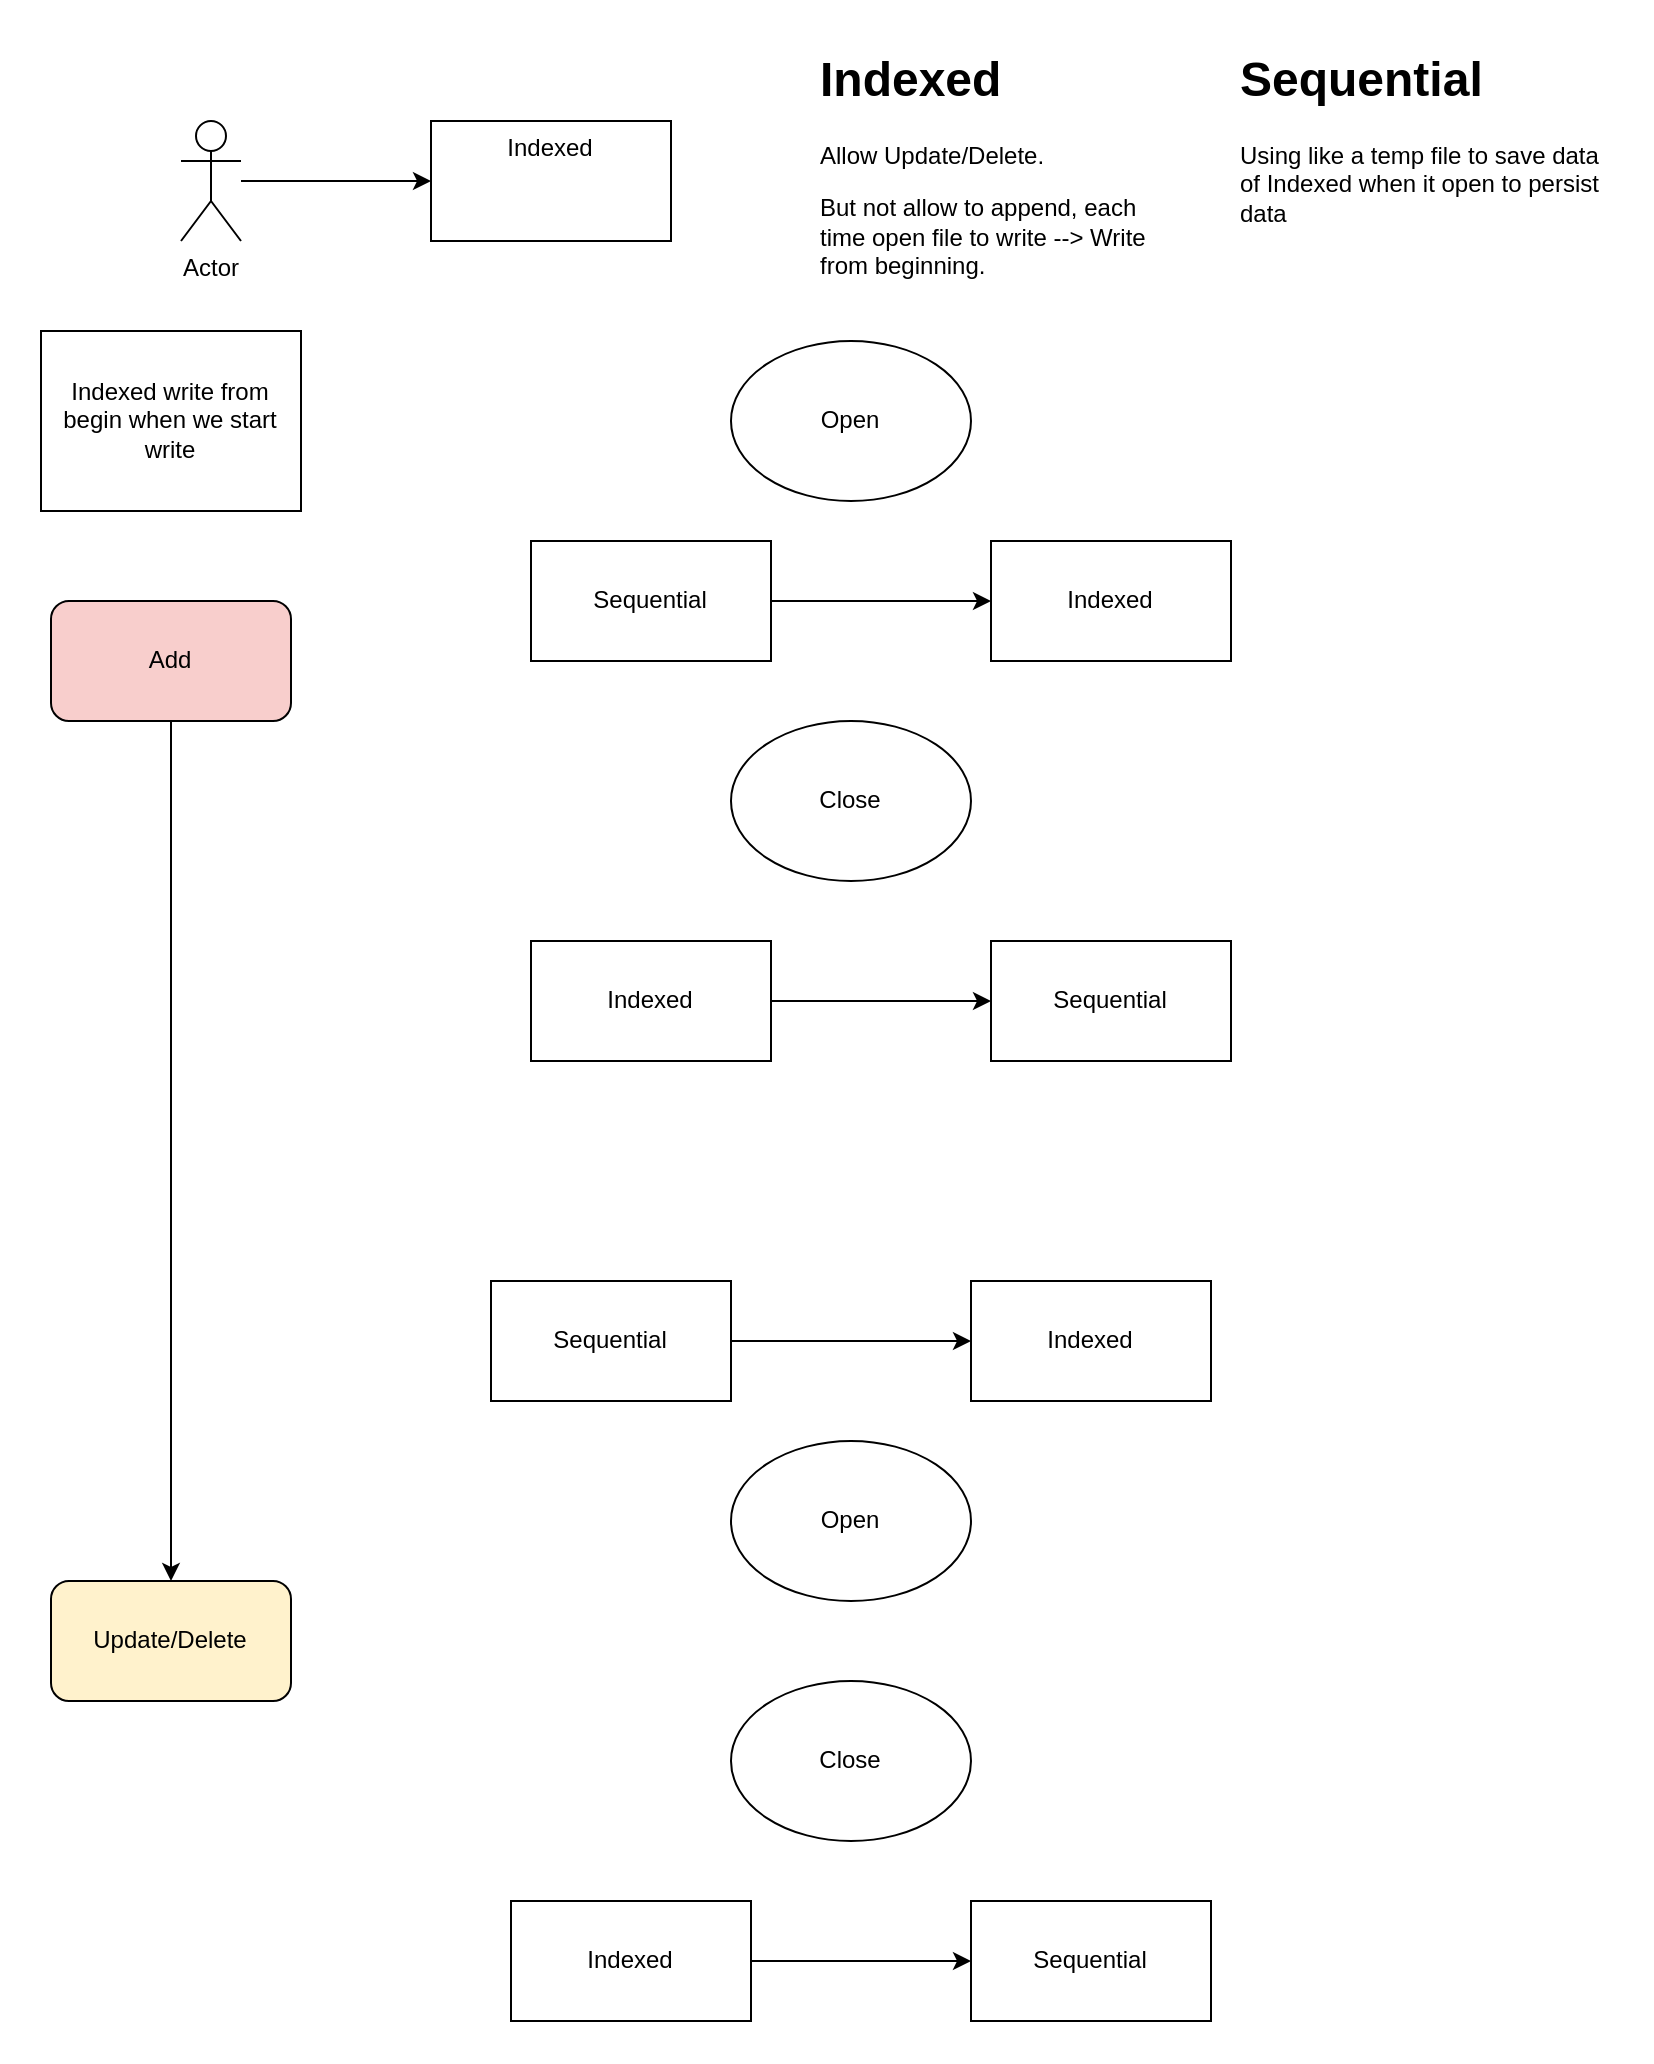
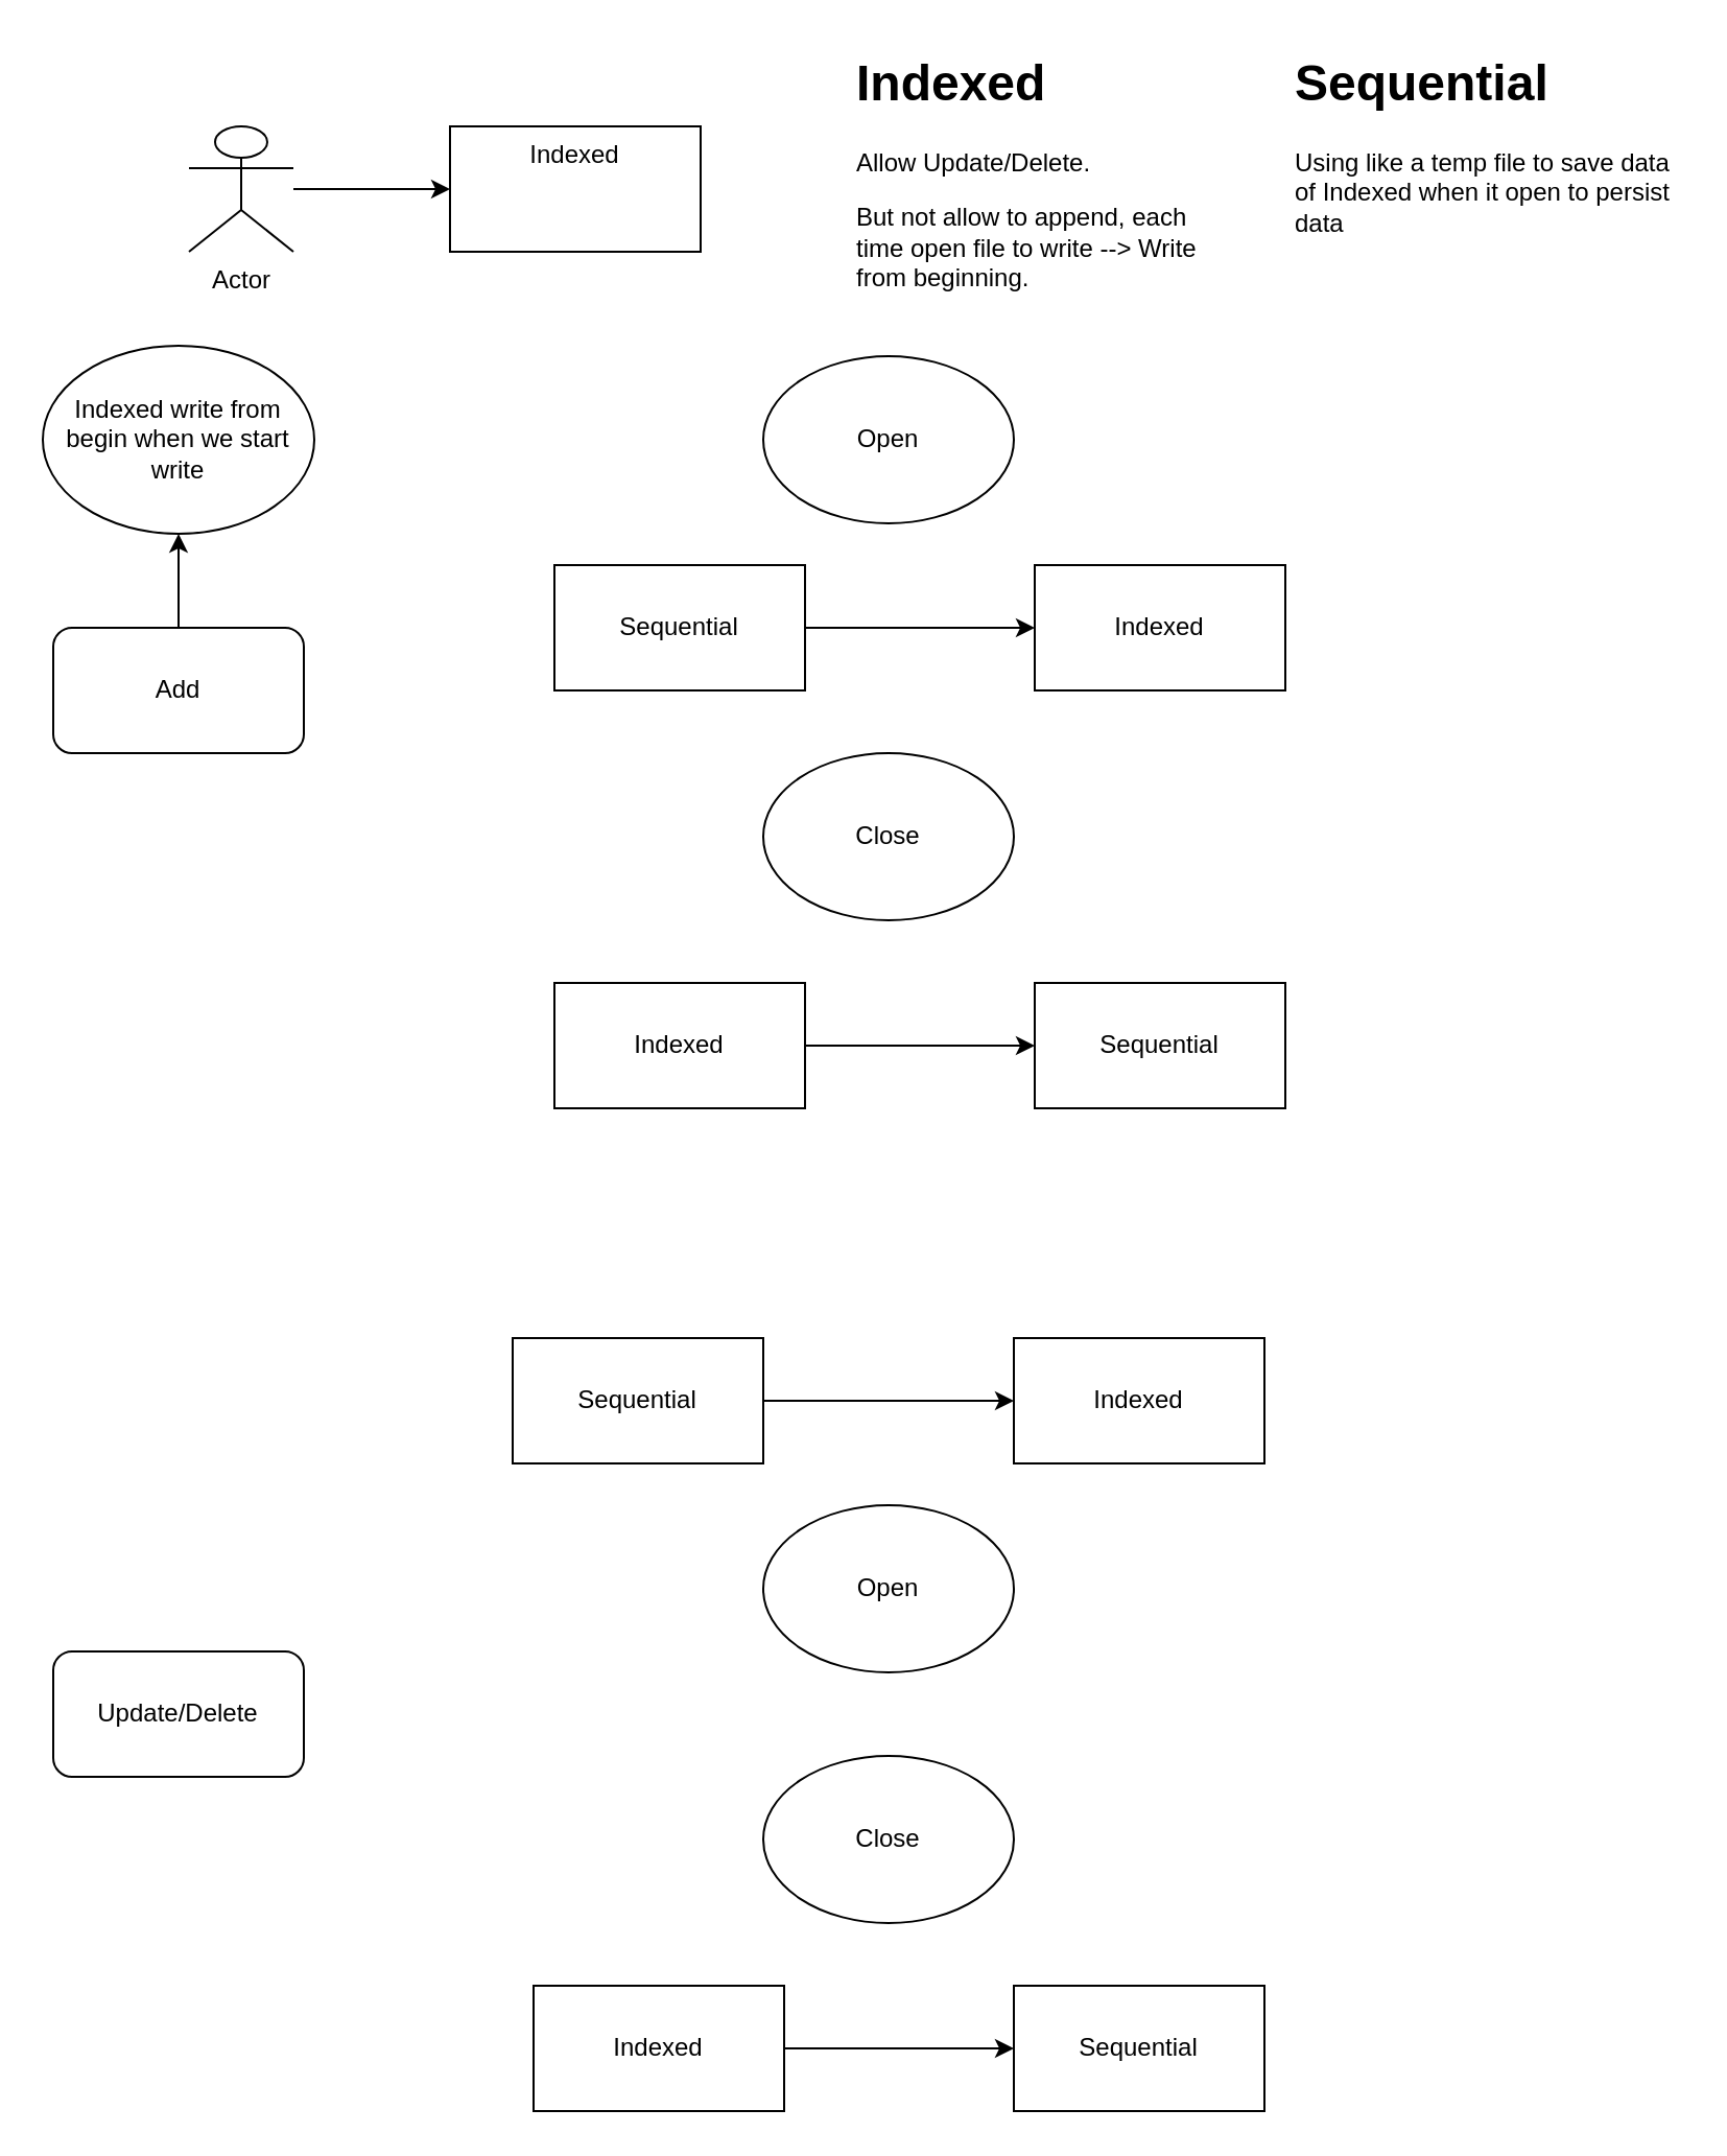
  <mxCell id="0" />
  <mxCell id="1" parent="0" />
  <mxCell id="2" value="Open" style="ellipse;whiteSpace=wrap;html=1;" parent="1" vertex="1"><mxGeometry x="365" y="170" width="120" height="80" as="geometry" /></mxCell>
  <mxCell id="3" value="Close" style="ellipse;whiteSpace=wrap;html=1;" parent="1" vertex="1"><mxGeometry x="365" y="360" width="120" height="80" as="geometry" /></mxCell>
  <mxCell id="4" style="edgeStyle=orthogonalEdgeStyle;rounded=0;orthogonalLoop=1;jettySize=auto;html=1;" parent="1" source="5" target="11" edge="1"><mxGeometry relative="1" as="geometry" /></mxCell>
  <mxCell id="5" value="Sequential" style="rounded=0;whiteSpace=wrap;html=1;" parent="1" vertex="1"><mxGeometry x="265" y="270" width="120" height="60" as="geometry" /></mxCell>
  <mxCell id="6" value="" style="edgeStyle=orthogonalEdgeStyle;rounded=0;orthogonalLoop=1;jettySize=auto;html=1;" parent="1" source="7" target="10" edge="1"><mxGeometry relative="1" as="geometry" /></mxCell>
- <mxCell id="7" value="Actor" style="shape=umlActor;verticalLabelPosition=bottom;verticalAlign=top;html=1;outlineConnect=0;" parent="1" vertex="1"><mxGeometry x="90" y="60" width="30" height="60" as="geometry" /></mxCell>
- <mxCell id="8" value="" style="edgeStyle=none;html=1;" edge="1" parent="1" source="9" target="19"><mxGeometry relative="1" as="geometry" /></mxCell>
- <mxCell id="9" value="Add" style="rounded=1;whiteSpace=wrap;html=1;fillColor=#f8cecc;" parent="1" vertex="1"><mxGeometry x="25" y="300" width="120" height="60" as="geometry" /></mxCell>
+ <mxCell id="7" value="Actor" style="shape=umlActor;verticalLabelPosition=bottom;verticalAlign=top;html=1;outlineConnect=0;" parent="1" vertex="1"><mxGeometry x="90" y="60" width="50" height="60" as="geometry" /></mxCell>
+ <mxCell id="8" value="" style="edgeStyle=none;html=1;" edge="1" parent="1" source="9" target="26"><mxGeometry relative="1" as="geometry" /></mxCell>
+ <mxCell id="9" value="Add" style="rounded=1;whiteSpace=wrap;html=1;" parent="1" vertex="1"><mxGeometry x="25" y="300" width="120" height="60" as="geometry" /></mxCell>
  <mxCell id="10" value="&lt;span style=&quot;&quot;&gt;Indexed&lt;/span&gt;" style="whiteSpace=wrap;html=1;verticalAlign=top;" parent="1" vertex="1"><mxGeometry x="215" y="60" width="120" height="60" as="geometry" /></mxCell>
  <mxCell id="11" value="&lt;span style=&quot;&quot;&gt;Indexed&lt;/span&gt;" style="rounded=0;whiteSpace=wrap;html=1;" parent="1" vertex="1"><mxGeometry x="495" y="270" width="120" height="60" as="geometry" /></mxCell>
  <mxCell id="12" style="edgeStyle=orthogonalEdgeStyle;rounded=0;orthogonalLoop=1;jettySize=auto;html=1;entryX=0;entryY=0.5;entryDx=0;entryDy=0;" parent="1" source="13" target="14" edge="1"><mxGeometry relative="1" as="geometry" /></mxCell>
  <mxCell id="13" value="&lt;span style=&quot;&quot;&gt;Indexed&lt;/span&gt;" style="rounded=0;whiteSpace=wrap;html=1;" parent="1" vertex="1"><mxGeometry x="265" y="470" width="120" height="60" as="geometry" /></mxCell>
  <mxCell id="14" value="Sequential" style="rounded=0;whiteSpace=wrap;html=1;" parent="1" vertex="1"><mxGeometry x="495" y="470" width="120" height="60" as="geometry" /></mxCell>
  <mxCell id="15" value="Open" style="ellipse;whiteSpace=wrap;html=1;" parent="1" vertex="1"><mxGeometry x="365" y="720" width="120" height="80" as="geometry" /></mxCell>
  <mxCell id="16" value="Close" style="ellipse;whiteSpace=wrap;html=1;" parent="1" vertex="1"><mxGeometry x="365" y="840" width="120" height="80" as="geometry" /></mxCell>
  <mxCell id="17" style="edgeStyle=orthogonalEdgeStyle;rounded=0;orthogonalLoop=1;jettySize=auto;html=1;" parent="1" source="18" target="20" edge="1"><mxGeometry relative="1" as="geometry" /></mxCell>
  <mxCell id="18" value="Sequential" style="rounded=0;whiteSpace=wrap;html=1;" parent="1" vertex="1"><mxGeometry x="245" y="640" width="120" height="60" as="geometry" /></mxCell>
- <mxCell id="19" value="Update/Delete" style="rounded=1;whiteSpace=wrap;html=1;fillColor=#fff2cc;" parent="1" vertex="1"><mxGeometry x="25" y="790" width="120" height="60" as="geometry" /></mxCell>
+ <mxCell id="19" value="Update/Delete" style="rounded=1;whiteSpace=wrap;html=1;" parent="1" vertex="1"><mxGeometry x="25" y="790" width="120" height="60" as="geometry" /></mxCell>
  <mxCell id="20" value="&lt;span style=&quot;&quot;&gt;Indexed&lt;/span&gt;" style="rounded=0;whiteSpace=wrap;html=1;" parent="1" vertex="1"><mxGeometry x="485" y="640" width="120" height="60" as="geometry" /></mxCell>
  <mxCell id="21" style="edgeStyle=orthogonalEdgeStyle;rounded=0;orthogonalLoop=1;jettySize=auto;html=1;entryX=0;entryY=0.5;entryDx=0;entryDy=0;" parent="1" source="22" target="23" edge="1"><mxGeometry relative="1" as="geometry" /></mxCell>
  <mxCell id="22" value="&lt;span style=&quot;&quot;&gt;Indexed&lt;/span&gt;" style="rounded=0;whiteSpace=wrap;html=1;" parent="1" vertex="1"><mxGeometry x="255" y="950" width="120" height="60" as="geometry" /></mxCell>
  <mxCell id="23" value="Sequential" style="rounded=0;whiteSpace=wrap;html=1;" parent="1" vertex="1"><mxGeometry x="485" y="950" width="120" height="60" as="geometry" /></mxCell>
  <mxCell id="24" value="&lt;h1&gt;Indexed&lt;/h1&gt;&lt;p&gt;Allow Update/Delete.&lt;/p&gt;&lt;p&gt;But not allow to append, each time open file to write --&amp;gt; Write from beginning.&lt;/p&gt;" style="text;html=1;strokeColor=none;fillColor=none;spacing=5;spacingTop=-20;whiteSpace=wrap;overflow=hidden;rounded=0;" parent="1" vertex="1"><mxGeometry x="405" y="20" width="190" height="120" as="geometry" /></mxCell>
  <mxCell id="25" value="&lt;h1&gt;Sequential&lt;/h1&gt;&lt;p&gt;Using like a temp file to save data of Indexed when it open to&amp;nbsp;persist data&lt;/p&gt;" style="text;html=1;strokeColor=none;fillColor=none;spacing=5;spacingTop=-20;whiteSpace=wrap;overflow=hidden;rounded=0;" parent="1" vertex="1"><mxGeometry x="615" y="20" width="190" height="120" as="geometry" /></mxCell>
- <mxCell id="26" value="Indexed write from begin when we start write" style="whiteSpace=wrap;html=1;rounded=0;" vertex="1" parent="1"><mxGeometry x="20" y="165" width="130" height="90" as="geometry" /></mxCell>
+ <mxCell id="26" value="Indexed write from begin when we start write" style="ellipse;whiteSpace=wrap;html=1;rounded=1;" vertex="1" parent="1"><mxGeometry x="20" y="165" width="130" height="90" as="geometry" /></mxCell>
